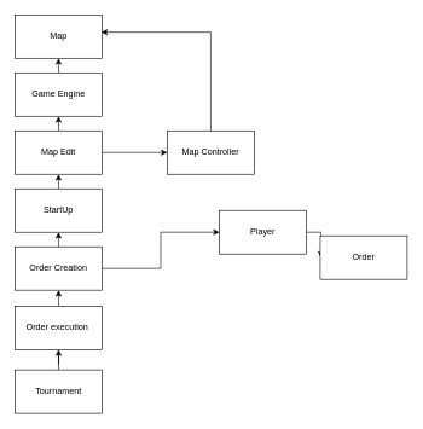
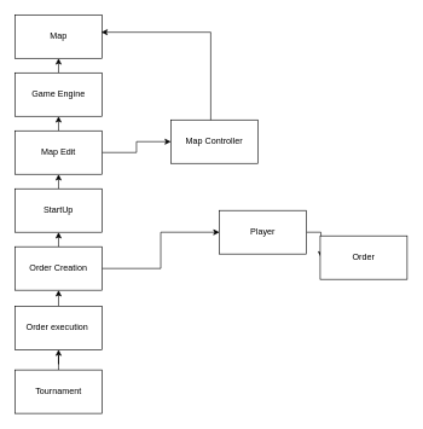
  <mxCell id="0" />
  <mxCell id="1" parent="0" />
  <mxCell id="2" value="Map" style="rounded=0;whiteSpace=wrap;html=1;" parent="1" vertex="1"><mxGeometry x="20" y="20" width="120" height="60" as="geometry" /></mxCell>
  <mxCell id="3" style="edgeStyle=orthogonalEdgeStyle;rounded=0;orthogonalLoop=1;jettySize=auto;html=1;exitX=0.5;exitY=0;exitDx=0;exitDy=0;entryX=0.5;entryY=1;entryDx=0;entryDy=0;" parent="1" source="4" target="2" edge="1"><mxGeometry relative="1" as="geometry" /></mxCell>
  <mxCell id="4" value="Game Engine" style="rounded=0;whiteSpace=wrap;html=1;" parent="1" vertex="1"><mxGeometry x="20" y="100" width="120" height="60" as="geometry" /></mxCell>
- <mxCell id="5" value="Map Controller" style="rounded=0;whiteSpace=wrap;html=1;" parent="1" vertex="1"><mxGeometry x="230" y="180" width="120" height="60" as="geometry" /></mxCell>
+ <mxCell id="5" value="Map Controller" style="rounded=0;whiteSpace=wrap;html=1;" parent="1" vertex="1"><mxGeometry x="235" y="165" width="120" height="60" as="geometry" /></mxCell>
  <mxCell id="6" style="edgeStyle=orthogonalEdgeStyle;rounded=0;orthogonalLoop=1;jettySize=auto;html=1;exitX=0.5;exitY=0;exitDx=0;exitDy=0;entryX=0.5;entryY=1;entryDx=0;entryDy=0;" parent="1" source="7" target="15" edge="1"><mxGeometry relative="1" as="geometry" /></mxCell>
  <mxCell id="7" value="StartUp" style="rounded=0;whiteSpace=wrap;html=1;" parent="1" vertex="1"><mxGeometry x="20" y="260" width="120" height="60" as="geometry" /></mxCell>
  <mxCell id="8" value="" style="edgeStyle=orthogonalEdgeStyle;rounded=0;orthogonalLoop=1;jettySize=auto;html=1;" parent="1" source="10" target="17" edge="1"><mxGeometry relative="1" as="geometry" /></mxCell>
  <mxCell id="9" style="edgeStyle=orthogonalEdgeStyle;rounded=0;orthogonalLoop=1;jettySize=auto;html=1;exitX=0.5;exitY=0;exitDx=0;exitDy=0;entryX=0.5;entryY=1;entryDx=0;entryDy=0;" parent="1" source="10" target="7" edge="1"><mxGeometry relative="1" as="geometry" /></mxCell>
  <mxCell id="10" value="Order Creation" style="rounded=0;whiteSpace=wrap;html=1;" parent="1" vertex="1"><mxGeometry x="20" y="340" width="120" height="60" as="geometry" /></mxCell>
  <mxCell id="11" style="edgeStyle=orthogonalEdgeStyle;rounded=0;orthogonalLoop=1;jettySize=auto;html=1;exitX=0.5;exitY=0;exitDx=0;exitDy=0;entryX=0.5;entryY=1;entryDx=0;entryDy=0;" parent="1" source="12" target="10" edge="1"><mxGeometry relative="1" as="geometry" /></mxCell>
  <mxCell id="12" value="Order execution&amp;nbsp;" style="rounded=0;whiteSpace=wrap;html=1;" parent="1" vertex="1"><mxGeometry x="20" y="422" width="120" height="60" as="geometry" /></mxCell>
  <mxCell id="13" value="" style="edgeStyle=orthogonalEdgeStyle;rounded=0;orthogonalLoop=1;jettySize=auto;html=1;" parent="1" source="15" target="5" edge="1"><mxGeometry relative="1" as="geometry" /></mxCell>
  <mxCell id="14" style="edgeStyle=orthogonalEdgeStyle;rounded=0;orthogonalLoop=1;jettySize=auto;html=1;exitX=0.5;exitY=0;exitDx=0;exitDy=0;entryX=0.5;entryY=1;entryDx=0;entryDy=0;" parent="1" source="15" target="4" edge="1"><mxGeometry relative="1" as="geometry" /></mxCell>
  <mxCell id="15" value="Map Edit" style="rounded=0;whiteSpace=wrap;html=1;" parent="1" vertex="1"><mxGeometry x="20" y="180" width="120" height="60" as="geometry" /></mxCell>
  <mxCell id="16" value="" style="edgeStyle=orthogonalEdgeStyle;rounded=0;orthogonalLoop=1;jettySize=auto;html=1;" parent="1" source="17" target="18" edge="1"><mxGeometry relative="1" as="geometry" /></mxCell>
  <mxCell id="17" value="Player" style="rounded=0;whiteSpace=wrap;html=1;" parent="1" vertex="1"><mxGeometry x="302" y="290" width="120" height="60" as="geometry" /></mxCell>
  <mxCell id="18" value="Order" style="rounded=0;whiteSpace=wrap;html=1;" parent="1" vertex="1"><mxGeometry x="441" y="325" width="120" height="60" as="geometry" /></mxCell>
  <mxCell id="19" style="edgeStyle=orthogonalEdgeStyle;rounded=0;orthogonalLoop=1;jettySize=auto;html=1;entryX=0.992;entryY=0.4;entryDx=0;entryDy=0;entryPerimeter=0;" parent="1" source="5" target="2" edge="1"><mxGeometry relative="1" as="geometry"><Array as="points"><mxPoint x="290" y="44" /></Array></mxGeometry></mxCell>
  <mxCell id="20" value="" style="edgeStyle=orthogonalEdgeStyle;rounded=0;orthogonalLoop=1;jettySize=auto;html=1;" edge="1" parent="1" source="21" target="12"><mxGeometry relative="1" as="geometry" /></mxCell>
  <mxCell id="21" value="Tournament" style="rounded=0;whiteSpace=wrap;html=1;" vertex="1" parent="1"><mxGeometry x="20" y="510" width="120" height="60" as="geometry" /></mxCell>
